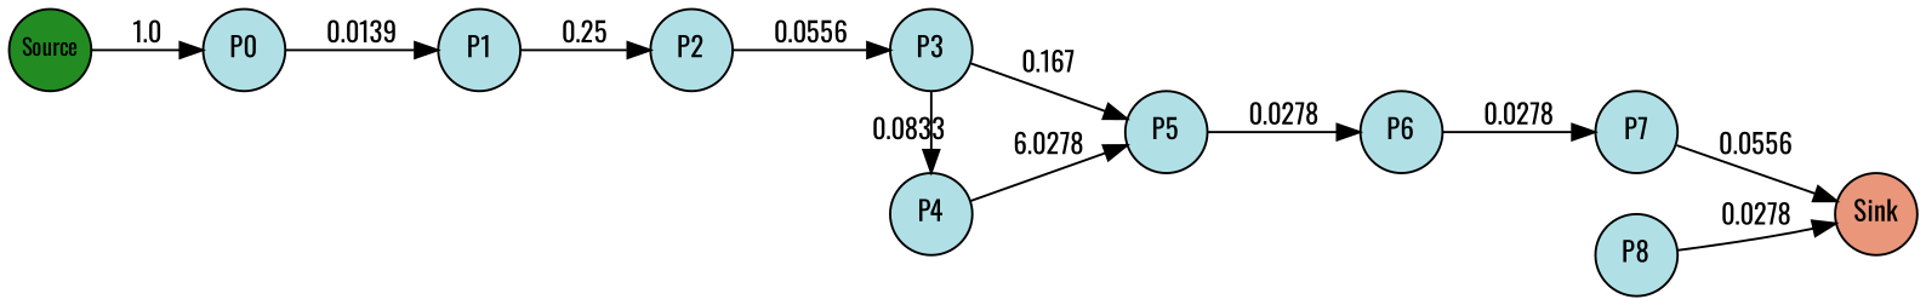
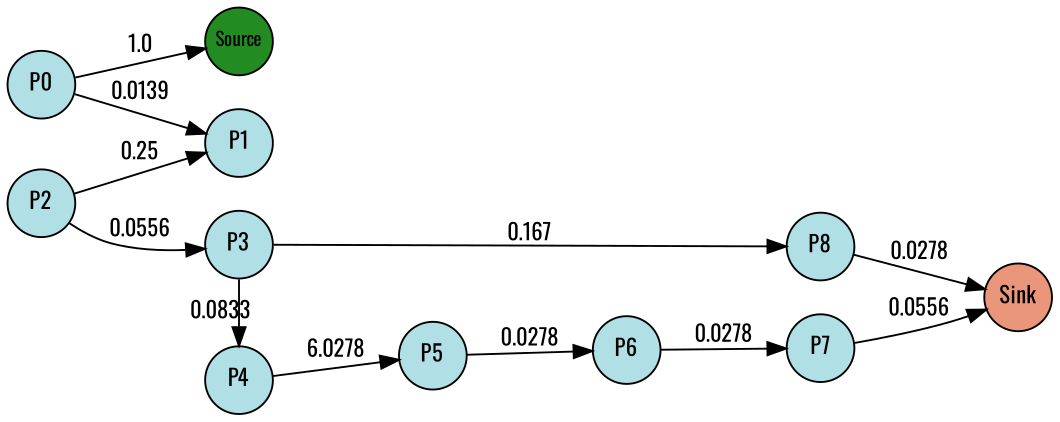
  digraph {
    fontname=Oswald
    rankdir=LR
    splines=true
    node [fillcolor=powderblue fixedsize=true fontcolor=black fontname=Oswald fontsize=12 margin=0 shape=circle style=filled]
    edge [fontcolor=black fontname=Oswald fontsize=12 margin=0]
    n1 [fillcolor=forestgreen fontsize=10 label=Source width=0.5]
    n2 [label=P0 width=0.5]
    n3 [label=P1 width=0.5]
    n4 [label=P2 width=0.5]
    n5 [label=P3 width=0.5]
    n6 [label=P4 width=0.5]
    n7 [label=P5 width=0.5]
    n8 [label=P6 width=0.5]
    n9 [label=P7 width=0.5]
    n10 [label=P8 width=0.5]
    n11 [fillcolor=darksalmon label=Sink width=0.5]
    subgraph sub_1 {
      rank=same
      n1
    }
    subgraph sub_2 {
      rank=same
      n2
    }
    subgraph sub_3 {
      rank=same
      n3
    }
    subgraph sub_4 {
      rank=same
      n4
    }
    subgraph sub_5 {
      rank=same
      n5
      n6
    }
    subgraph sub_6 {
      rank=same
      n7
    }
    subgraph sub_7 {
      rank=same
      n8
    }
    subgraph sub_8 {
      rank=same
      n9
      n10
    }
    subgraph sub_9 {
      rank=same
      n11
    }
-   n1 -> n2 [label=1.0]
+   n2 -> n1 [label=1.0]
    n2 -> n3 [label=0.0139]
-   n3 -> n4 [label=0.25]
+   n4 -> n3 [label=0.25]
    n4 -> n5 [label=0.0556]
    n5 -> n6 [label=0.0833]
-   n5 -> n7 [label=0.167]
+   n5 -> n10 [label=0.167]
    n6 -> n7 [label=6.0278]
    n7 -> n8 [label=0.0278]
    n8 -> n9 [label=0.0278]
    n9 -> n11 [label=0.0556]
    n10 -> n11 [label=0.0278]
  }
